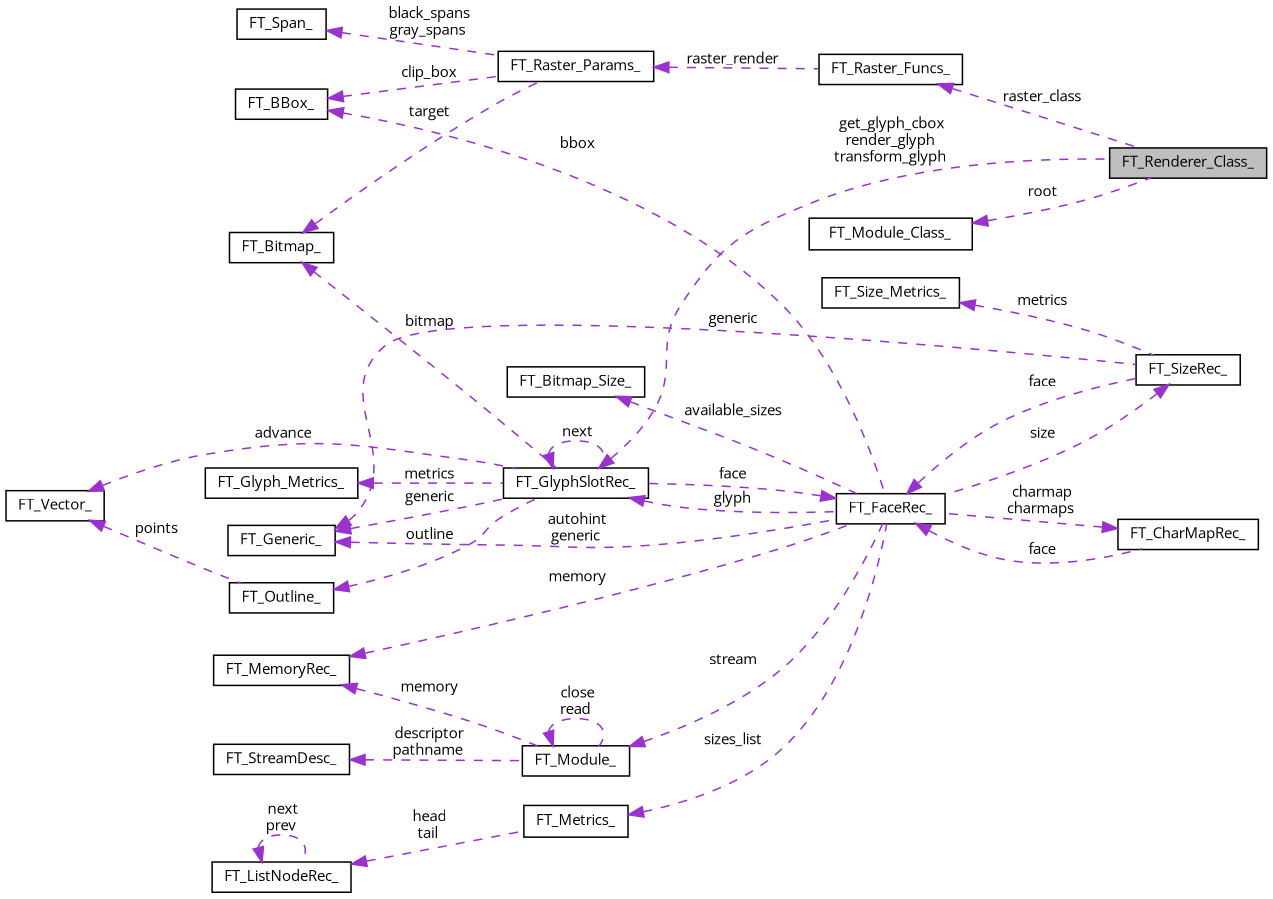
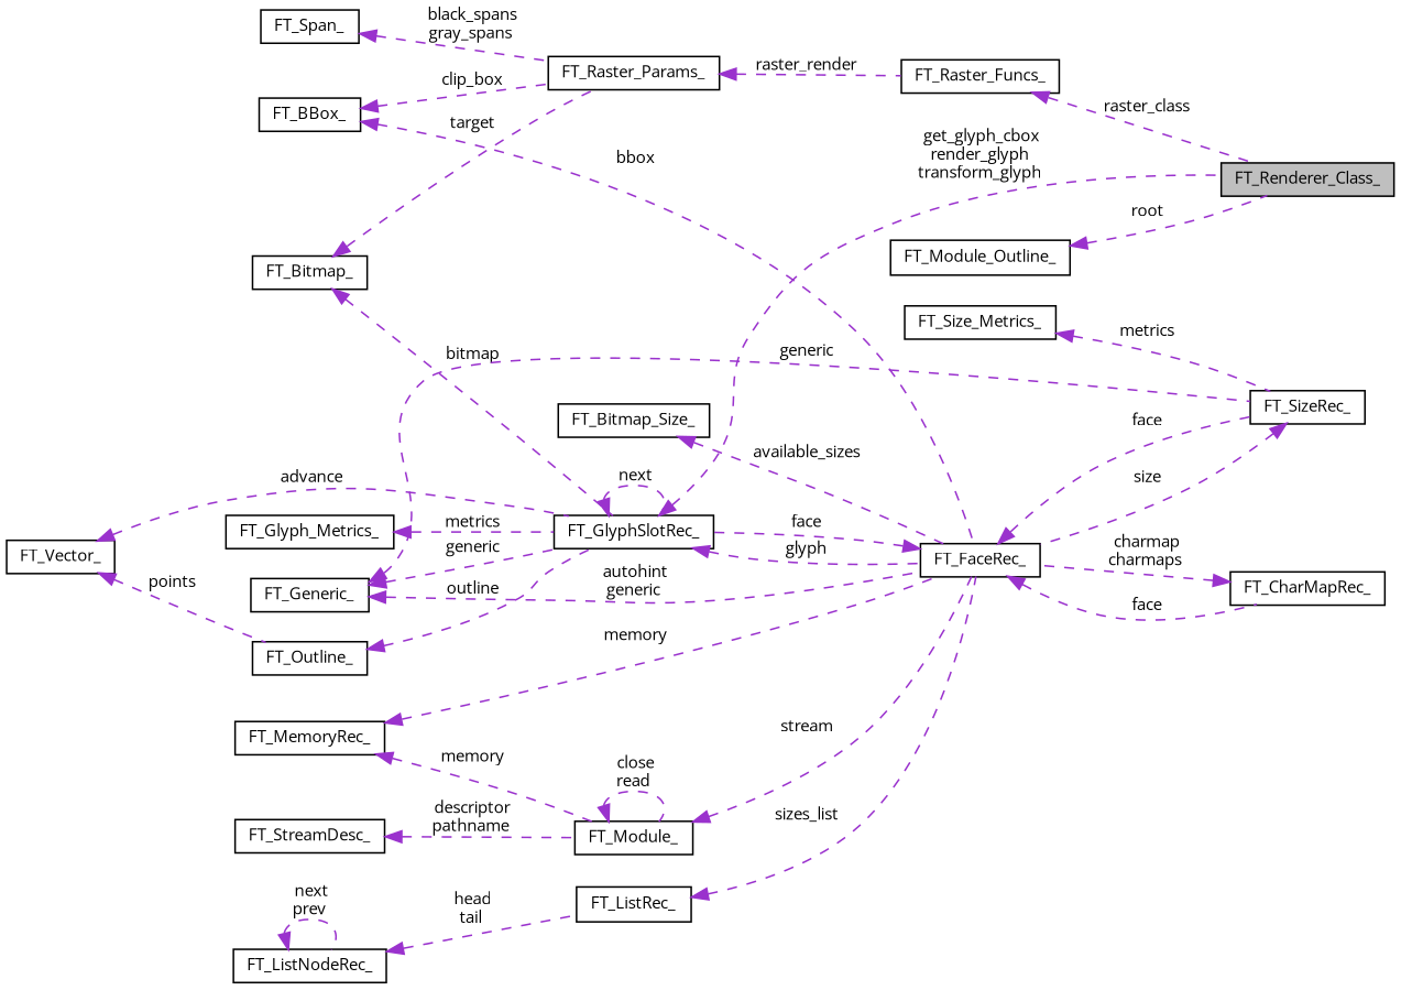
  digraph {
    fontname="Open Sans"
    rankdir=LR
    node [color=black fillcolor=white fontname="Open Sans" fontsize=10 shape=record style=filled]
    edge [color=darkorchid3 dir=back fontname="Open Sans" fontsize=10 labelfontname=Helvetica labelfontsize=10 style=dashed]
    n1 [fillcolor=grey75 fontcolor=black height=0.2 label=FT_Renderer_Class_ width=0.4]
    n2 [height=0.2 label=FT_Raster_Funcs_ width=0.4]
    n3 [height=0.2 label=FT_Raster_Params_ width=0.4]
    n4 [height=0.2 label=FT_Span_ width=0.4]
    n5 [height=0.2 label=FT_Bitmap_ width=0.4]
    n6 [height=0.2 label=FT_GlyphSlotRec_ width=0.4]
    n7 [height=0.2 label=FT_FaceRec_ width=0.4]
    n8 [height=0.2 label=FT_BBox_ width=0.4]
    n9 [height=0.2 label=FT_SizeRec_ width=0.4]
    n10 [height=0.2 label=FT_CharMapRec_ width=0.4]
-   n11 [height=0.2 label=FT_Module_Class_ width=0.4]
+   n11 [height=0.2 label=FT_Module_Outline_ width=0.4]
    n12 [height=0.2 label=FT_Outline_ width=0.4]
    n13 [height=0.2 label=FT_Vector_ width=0.4]
    n14 [height=0.2 label=FT_Generic_ width=0.4]
    n15 [height=0.2 label=FT_Glyph_Metrics_ width=0.4]
    n16 [height=0.2 label=FT_Module_ width=0.4]
    n17 [height=0.2 label=FT_MemoryRec_ width=0.4]
    n18 [height=0.2 label=FT_StreamDesc_ width=0.4]
    n19 [height=0.2 label=FT_Bitmap_Size_ width=0.4]
-   n20 [height=0.2 label=FT_Metrics_ width=0.4]
+   n20 [height=0.2 label=FT_ListRec_ width=0.4]
    n21 [height=0.2 label=FT_ListNodeRec_ width=0.4]
    n22 [height=0.2 label=FT_Size_Metrics_ width=0.4]
    n2 -> n1 [label=" raster_class"]
    n3 -> n2 [label=" raster_render"]
    n4 -> n3 [label=" black_spans\ngray_spans"]
    n5 -> n3 [label=" target"]
    n5 -> n6 [label=" bitmap"]
    n6 -> n1 [label=" get_glyph_cbox\nrender_glyph\ntransform_glyph"]
    n6 -> n6 [label=" next"]
    n6 -> n7 [label=" glyph"]
    n7 -> n6 [label=" face"]
    n7 -> n9 [label=" face"]
    n7 -> n10 [label=" face"]
    n8 -> n3 [label=" clip_box"]
    n8 -> n7 [label=" bbox"]
    n9 -> n7 [label=" size"]
    n10 -> n7 [label=" charmap\ncharmaps"]
    n11 -> n1 [label=" root"]
    n12 -> n6 [label=" outline"]
    n13 -> n6 [label=" advance"]
    n13 -> n12 [label=" points"]
    n14 -> n6 [label=" generic"]
    n14 -> n7 [label=" autohint\ngeneric"]
    n14 -> n9 [label=" generic"]
    n15 -> n6 [label=" metrics"]
    n16 -> n7 [label=" stream"]
    n16 -> n16 [label=" close\nread"]
    n17 -> n7 [label=" memory"]
    n17 -> n16 [label=" memory"]
    n18 -> n16 [label=" descriptor\npathname"]
    n19 -> n7 [label=" available_sizes"]
    n20 -> n7 [label=" sizes_list"]
    n21 -> n20 [label=" head\ntail"]
    n21 -> n21 [label=" next\nprev"]
    n22 -> n9 [label=" metrics"]
  }
